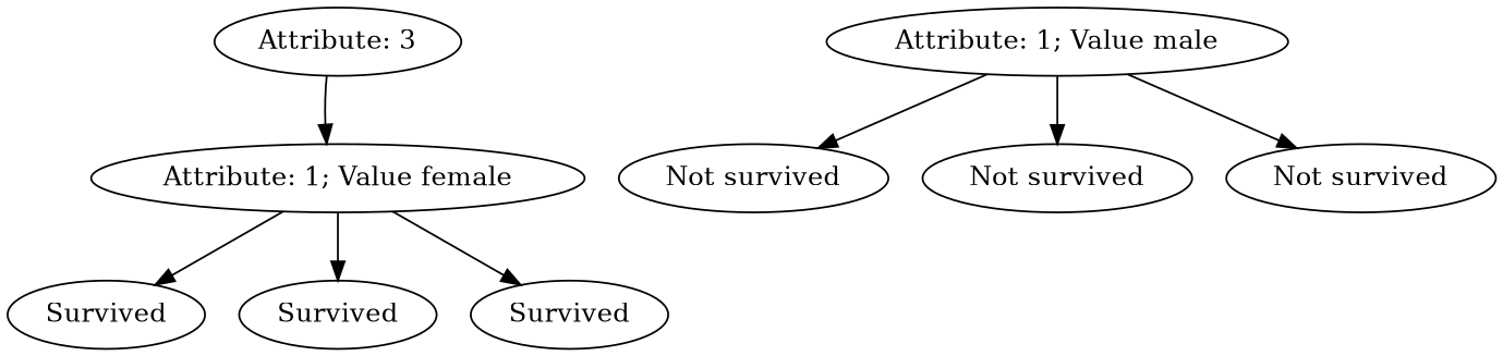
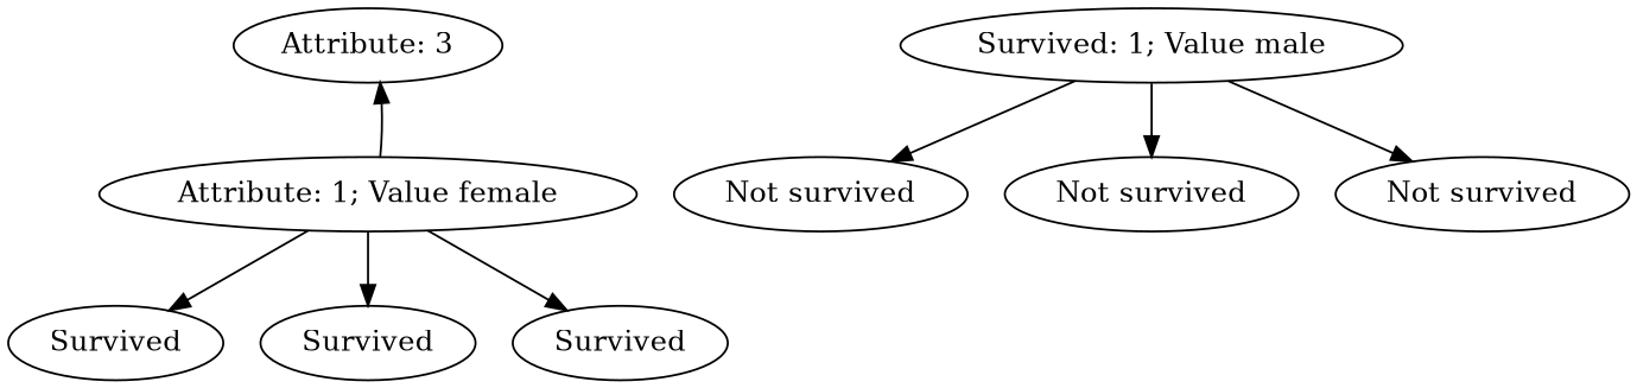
  digraph {
    n1 [label="Attribute: 3"]
    n2 [label="Attribute: 1; Value female"]
-   n3 [label="Attribute: 1; Value male"]
+   n3 [label="Survived: 1; Value male"]
    n4 [label="Not survived"]
    n5 [label="Not survived"]
    n6 [label="Not survived"]
    n7 [label=Survived]
    n8 [label=Survived]
    n9 [label=Survived]
-   n1 -> n2
+   n2 -> n1
    n2 -> n7
    n2 -> n8
    n2 -> n9
    n3 -> n4
    n3 -> n5
    n3 -> n6
  }
